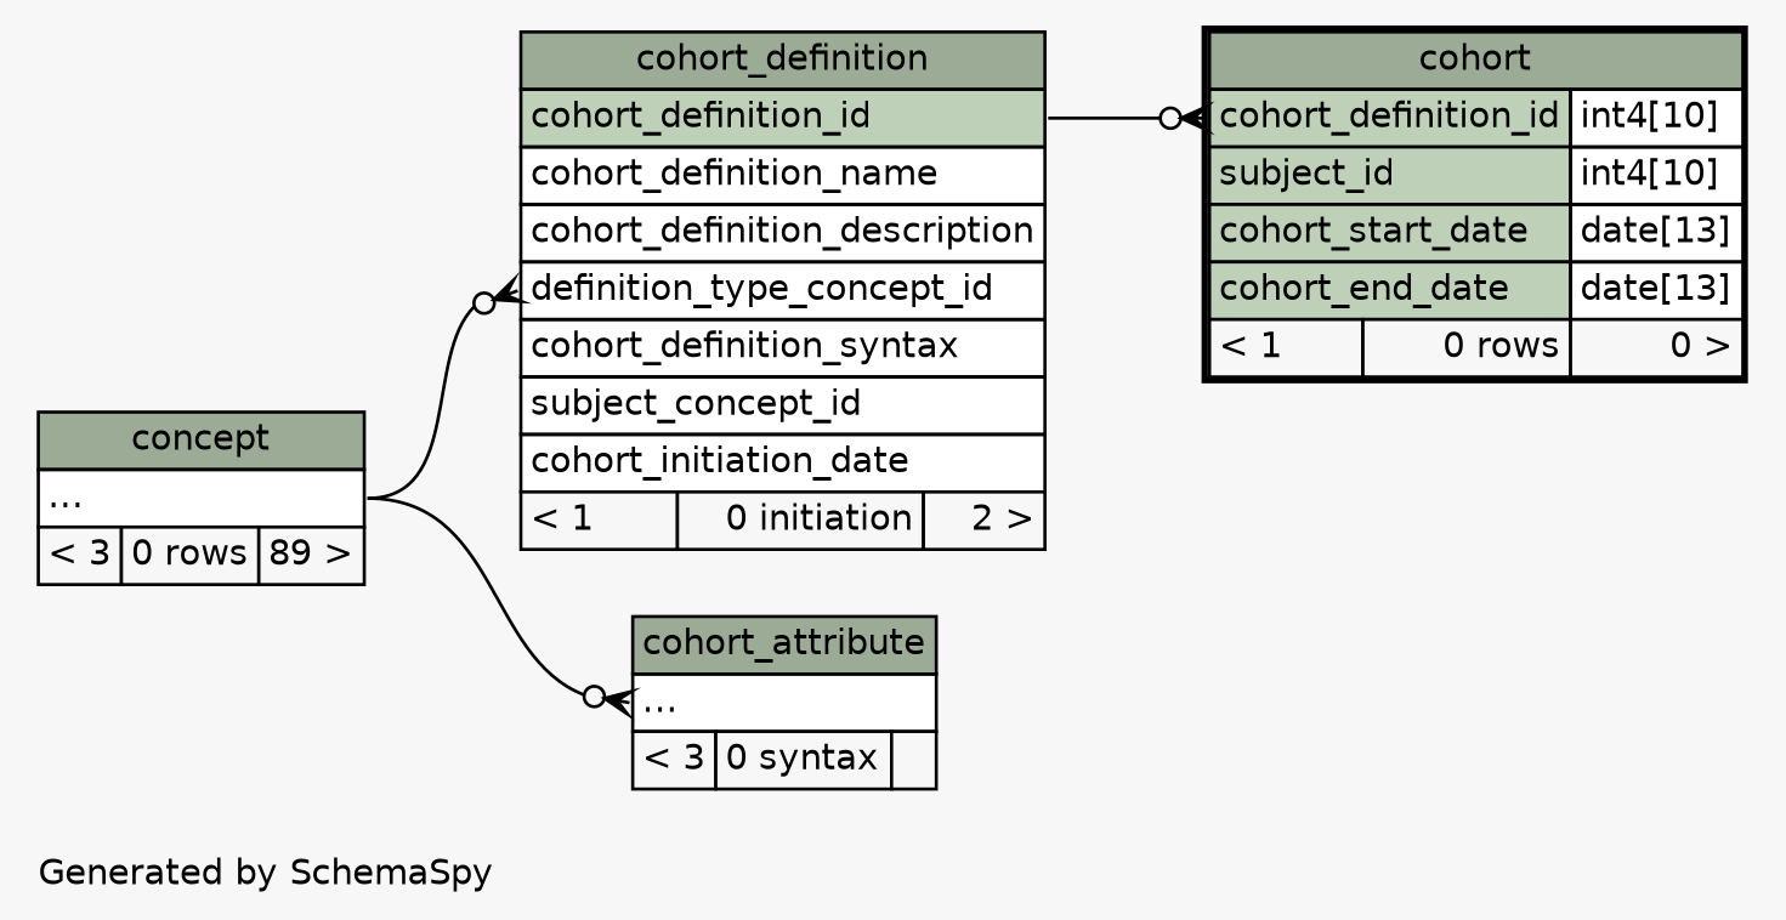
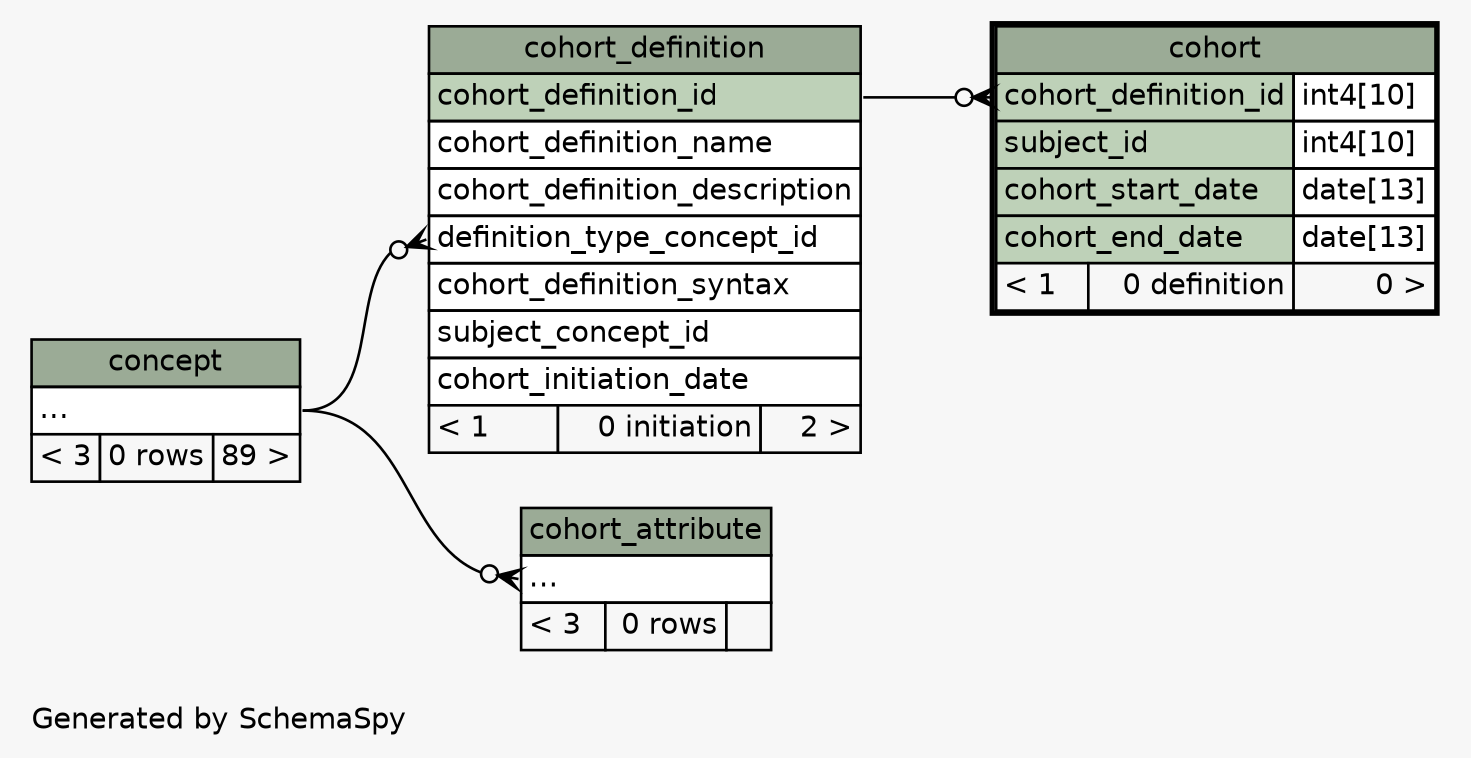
  digraph {
    bgcolor="#f7f7f7"
    fontname=Helvetica
    fontsize=11
    label="\nGenerated by SchemaSpy"
    labeljust=l
    nodesep=0.18
    rankdir=RL
    ranksep=0.46
    node [fontname=Helvetica fontsize=11 shape=plaintext]
    edge [arrowhead=none arrowsize=0.8 arrowtail=crowodot dir=back headport="elipses:e"]
-   n1 [label=<     <TABLE BORDER="2" CELLBORDER="1" CELLSPACING="0" BGCOLOR="#ffffff">       <TR><TD COLSPAN="3" BGCOLOR="#9bab96" ALIGN="CENTER">cohort</TD></TR>       <TR><TD PORT="cohort_definition_id" COLSPAN="2" BGCOLOR="#bed1b8" ALIGN="LEFT">cohort_definition_id</TD><TD PORT="cohort_definition_id.type" ALIGN="LEFT">int4[10]</TD></TR>       <TR><TD PORT="subject_id" COLSPAN="2" BGCOLOR="#bed1b8" ALIGN="LEFT">subject_id</TD><TD PORT="subject_id.type" ALIGN="LEFT">int4[10]</TD></TR>       <TR><TD PORT="cohort_start_date" COLSPAN="2" BGCOLOR="#bed1b8" ALIGN="LEFT">cohort_start_date</TD><TD PORT="cohort_start_date.type" ALIGN="LEFT">date[13]</TD></TR>       <TR><TD PORT="cohort_end_date" COLSPAN="2" BGCOLOR="#bed1b8" ALIGN="LEFT">cohort_end_date</TD><TD PORT="cohort_end_date.type" ALIGN="LEFT">date[13]</TD></TR>       <TR><TD ALIGN="LEFT" BGCOLOR="#f7f7f7">&lt; 1</TD><TD ALIGN="RIGHT" BGCOLOR="#f7f7f7">0 rows</TD><TD ALIGN="RIGHT" BGCOLOR="#f7f7f7">0 &gt;</TD></TR>     </TABLE>>]
+   n1 [label=<     <TABLE BORDER="2" CELLBORDER="1" CELLSPACING="0" BGCOLOR="#ffffff">       <TR><TD COLSPAN="3" BGCOLOR="#9bab96" ALIGN="CENTER">cohort</TD></TR>       <TR><TD PORT="cohort_definition_id" COLSPAN="2" BGCOLOR="#bed1b8" ALIGN="LEFT">cohort_definition_id</TD><TD PORT="cohort_definition_id.type" ALIGN="LEFT">int4[10]</TD></TR>       <TR><TD PORT="subject_id" COLSPAN="2" BGCOLOR="#bed1b8" ALIGN="LEFT">subject_id</TD><TD PORT="subject_id.type" ALIGN="LEFT">int4[10]</TD></TR>       <TR><TD PORT="cohort_start_date" COLSPAN="2" BGCOLOR="#bed1b8" ALIGN="LEFT">cohort_start_date</TD><TD PORT="cohort_start_date.type" ALIGN="LEFT">date[13]</TD></TR>       <TR><TD PORT="cohort_end_date" COLSPAN="2" BGCOLOR="#bed1b8" ALIGN="LEFT">cohort_end_date</TD><TD PORT="cohort_end_date.type" ALIGN="LEFT">date[13]</TD></TR>       <TR><TD ALIGN="LEFT" BGCOLOR="#f7f7f7">&lt; 1</TD><TD ALIGN="RIGHT" BGCOLOR="#f7f7f7">0 definition</TD><TD ALIGN="RIGHT" BGCOLOR="#f7f7f7">0 &gt;</TD></TR>     </TABLE>>]
    n2 [label=<     <TABLE BORDER="0" CELLBORDER="1" CELLSPACING="0" BGCOLOR="#ffffff">       <TR><TD COLSPAN="3" BGCOLOR="#9bab96" ALIGN="CENTER">cohort_definition</TD></TR>       <TR><TD PORT="cohort_definition_id" COLSPAN="3" BGCOLOR="#bed1b8" ALIGN="LEFT">cohort_definition_id</TD></TR>       <TR><TD PORT="cohort_definition_name" COLSPAN="3" ALIGN="LEFT">cohort_definition_name</TD></TR>       <TR><TD PORT="cohort_definition_description" COLSPAN="3" ALIGN="LEFT">cohort_definition_description</TD></TR>       <TR><TD PORT="definition_type_concept_id" COLSPAN="3" ALIGN="LEFT">definition_type_concept_id</TD></TR>       <TR><TD PORT="cohort_definition_syntax" COLSPAN="3" ALIGN="LEFT">cohort_definition_syntax</TD></TR>       <TR><TD PORT="subject_concept_id" COLSPAN="3" ALIGN="LEFT">subject_concept_id</TD></TR>       <TR><TD PORT="cohort_initiation_date" COLSPAN="3" ALIGN="LEFT">cohort_initiation_date</TD></TR>       <TR><TD ALIGN="LEFT" BGCOLOR="#f7f7f7">&lt; 1</TD><TD ALIGN="RIGHT" BGCOLOR="#f7f7f7">0 initiation</TD><TD ALIGN="RIGHT" BGCOLOR="#f7f7f7">2 &gt;</TD></TR>     </TABLE>>]
    n3 [label=<     <TABLE BORDER="0" CELLBORDER="1" CELLSPACING="0" BGCOLOR="#ffffff">       <TR><TD COLSPAN="3" BGCOLOR="#9bab96" ALIGN="CENTER">concept</TD></TR>       <TR><TD PORT="elipses" COLSPAN="3" ALIGN="LEFT">...</TD></TR>       <TR><TD ALIGN="LEFT" BGCOLOR="#f7f7f7">&lt; 3</TD><TD ALIGN="RIGHT" BGCOLOR="#f7f7f7">0 rows</TD><TD ALIGN="RIGHT" BGCOLOR="#f7f7f7">89 &gt;</TD></TR>     </TABLE>>]
-   n4 [label=<     <TABLE BORDER="0" CELLBORDER="1" CELLSPACING="0" BGCOLOR="#ffffff">       <TR><TD COLSPAN="3" BGCOLOR="#9bab96" ALIGN="CENTER">cohort_attribute</TD></TR>       <TR><TD PORT="elipses" COLSPAN="3" ALIGN="LEFT">...</TD></TR>       <TR><TD ALIGN="LEFT" BGCOLOR="#f7f7f7">&lt; 3</TD><TD ALIGN="RIGHT" BGCOLOR="#f7f7f7">0 syntax</TD><TD ALIGN="RIGHT" BGCOLOR="#f7f7f7">  </TD></TR>     </TABLE>>]
+   n4 [label=<     <TABLE BORDER="0" CELLBORDER="1" CELLSPACING="0" BGCOLOR="#ffffff">       <TR><TD COLSPAN="3" BGCOLOR="#9bab96" ALIGN="CENTER">cohort_attribute</TD></TR>       <TR><TD PORT="elipses" COLSPAN="3" ALIGN="LEFT">...</TD></TR>       <TR><TD ALIGN="LEFT" BGCOLOR="#f7f7f7">&lt; 3</TD><TD ALIGN="RIGHT" BGCOLOR="#f7f7f7">0 rows</TD><TD ALIGN="RIGHT" BGCOLOR="#f7f7f7">  </TD></TR>     </TABLE>>]
    n1 -> n2 [headport="cohort_definition_id:e" tailport="cohort_definition_id:w"]
    n2 -> n3 [tailport="definition_type_concept_id:w"]
    n4 -> n3 [tailport="elipses:w"]
  }
